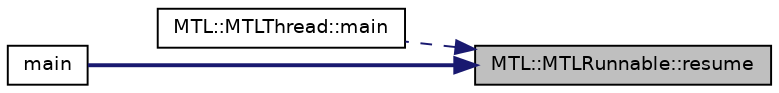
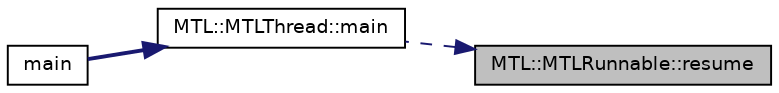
  digraph {
    rankdir=RL
    node [color=black fillcolor=white fontname=Helvetica fontsize=10 shape=record style=filled]
    edge [color=midnightblue dir=back fontname=Helvetica fontsize=10 labelfontname=Helvetica labelfontsize=10]
    n1 [fillcolor=grey75 fontcolor=black height=0.2 label="MTL::MTLRunnable::resume" width=0.4]
    n2 [height=0.2 label="MTL::MTLThread::main" width=0.4]
    n3 [height=0.2 label=main width=0.4]
    n1 -> n2 [style=dashed]
-   n1 -> n3 [style=bold]
+   n2 -> n3 [style=bold]
  }
